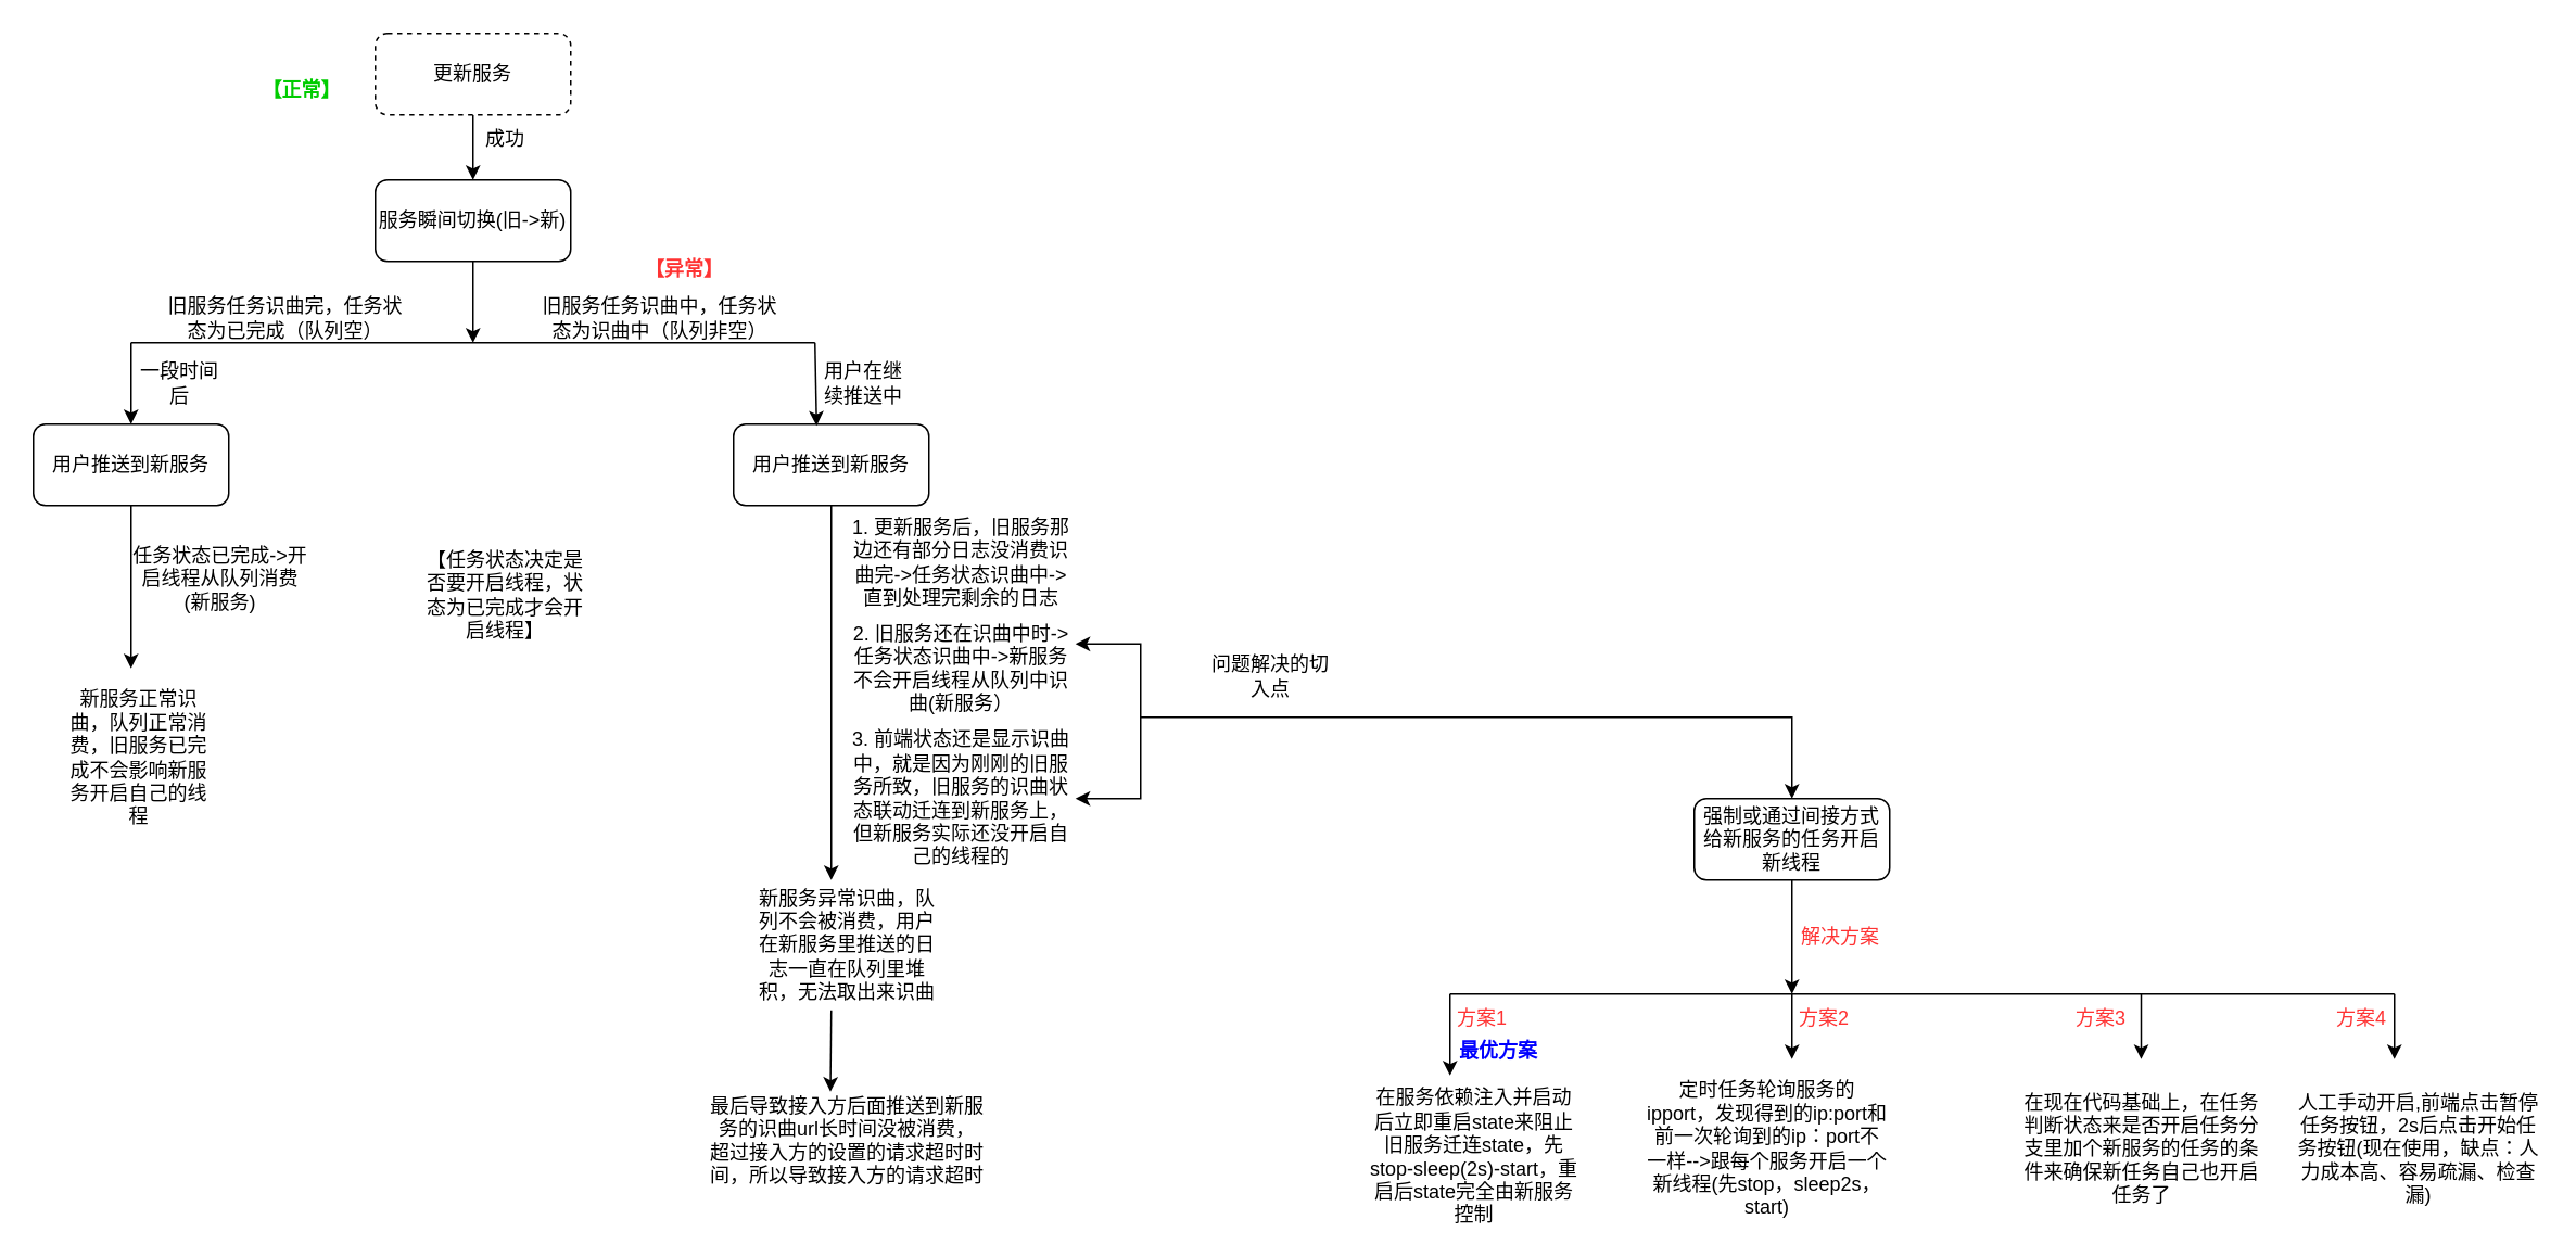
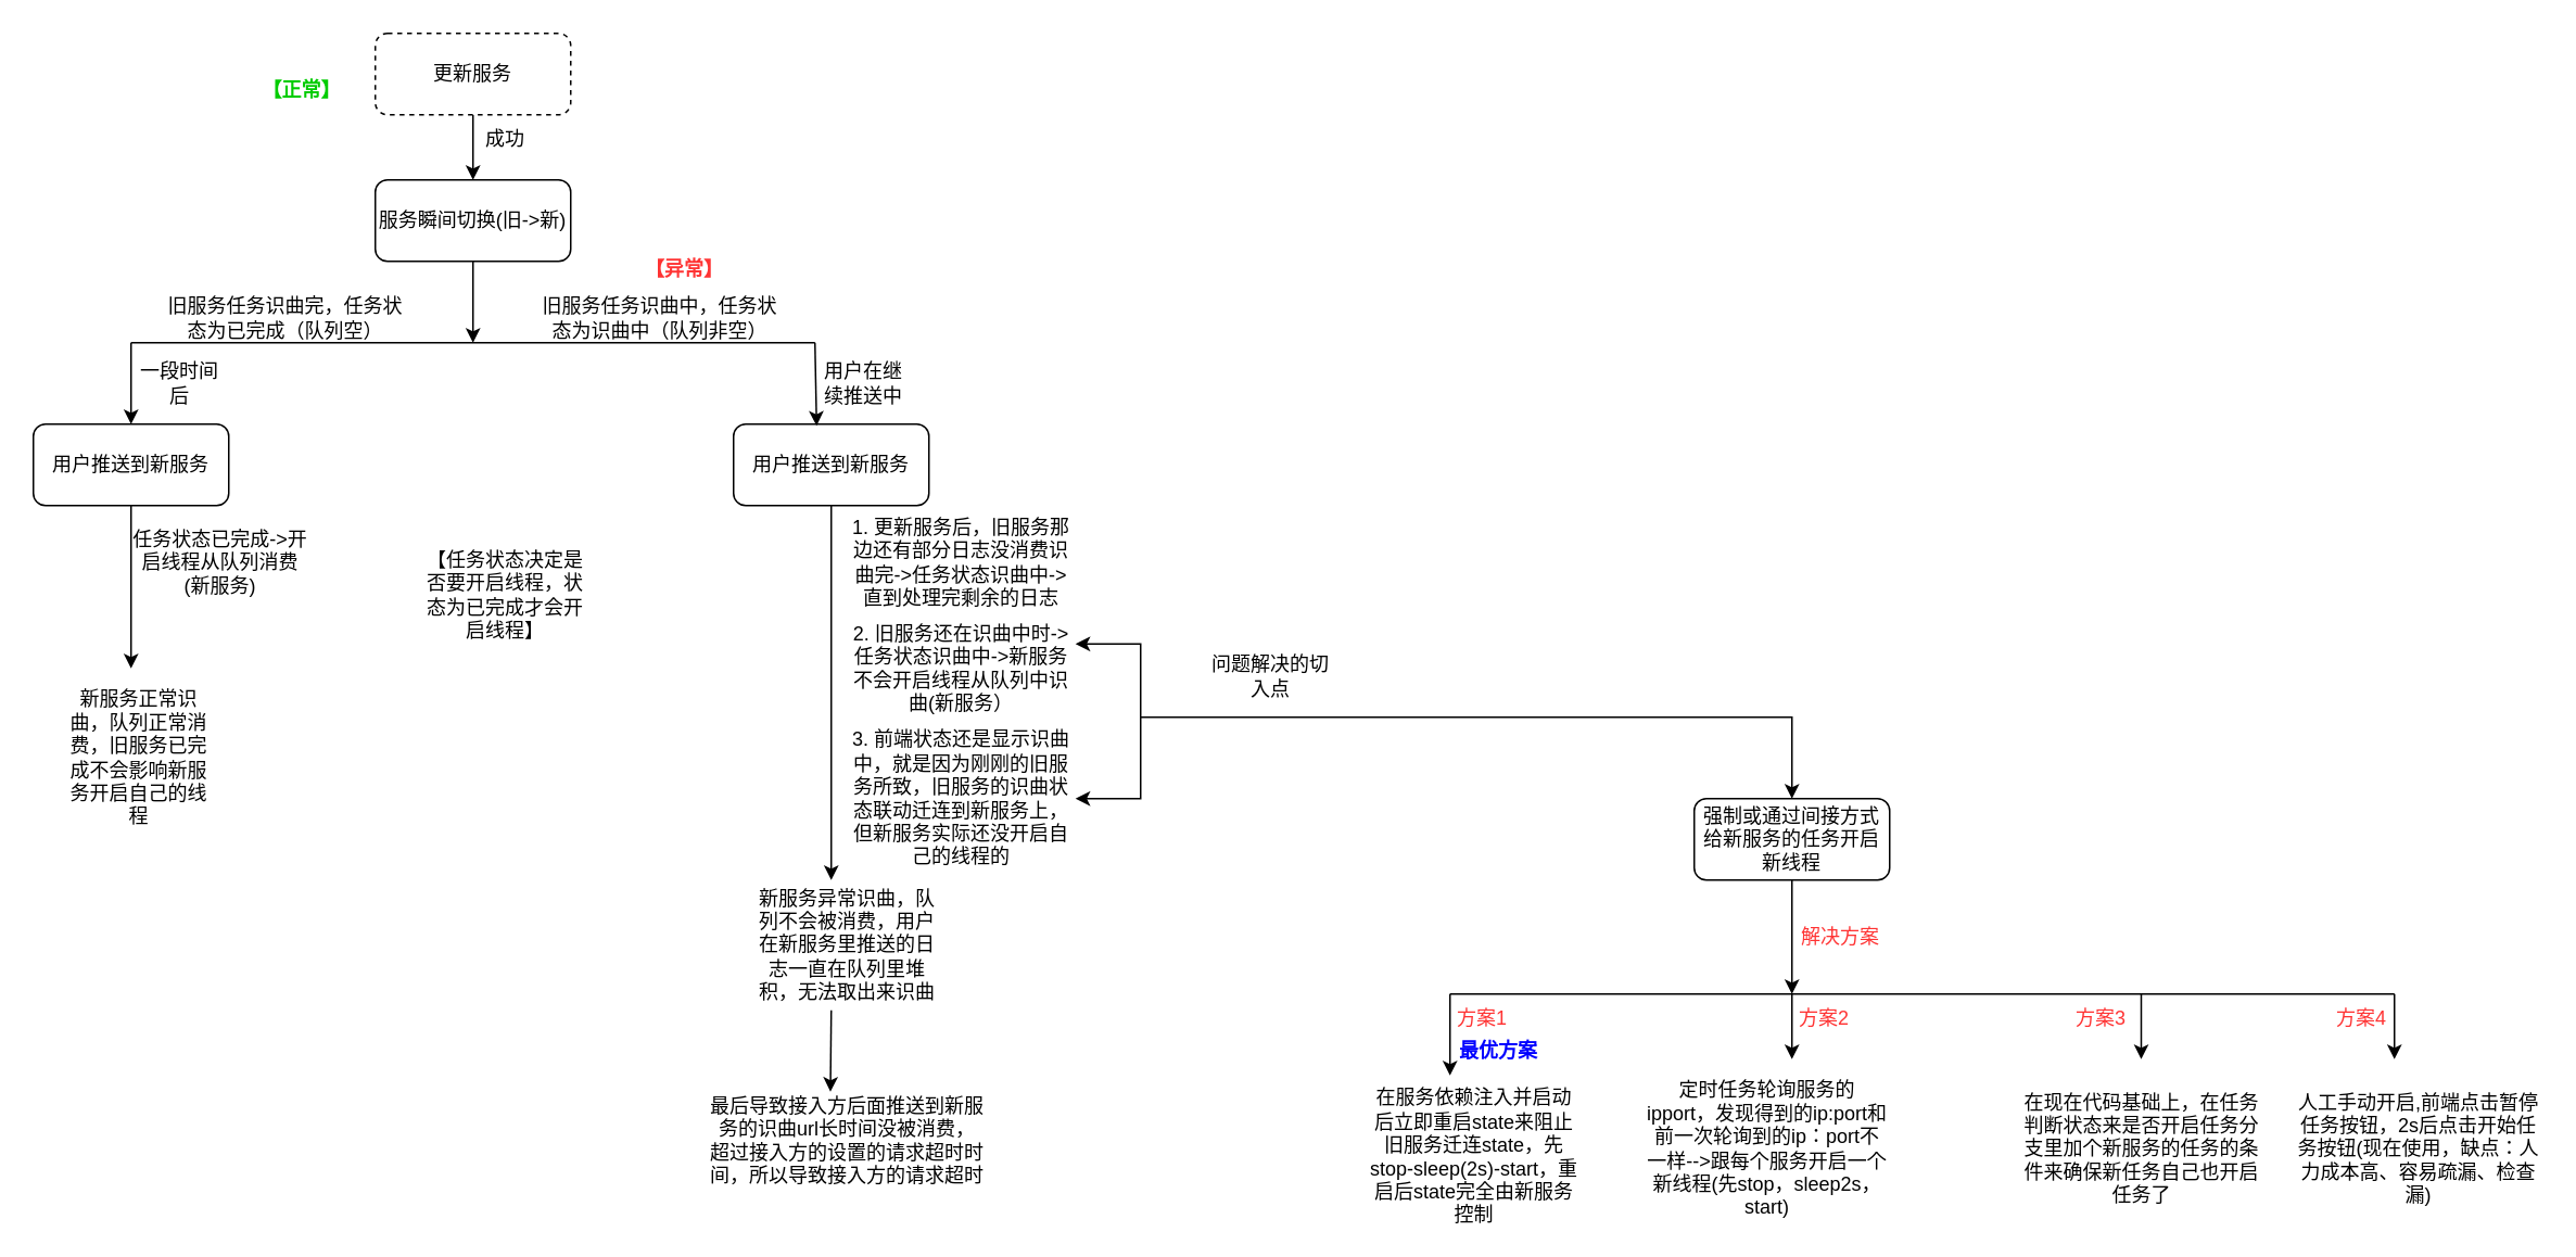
  <mxCell id="0" />
  <mxCell id="1" parent="0" />
  <mxCell id="2" value="" style="edgeStyle=orthogonalEdgeStyle;rounded=0;orthogonalLoop=1;jettySize=auto;html=1;" parent="1" source="3" edge="1"><mxGeometry relative="1" as="geometry"><mxPoint x="290" y="110" as="targetPoint" /></mxGeometry></mxCell>
  <mxCell id="3" value="更新服务" style="rounded=1;whiteSpace=wrap;html=1;dashed=1;" parent="1" vertex="1"><mxGeometry x="230" y="20" width="120" height="50" as="geometry" /></mxCell>
  <mxCell id="4" value="用户推送到新服务" style="rounded=1;whiteSpace=wrap;html=1;" parent="1" vertex="1"><mxGeometry x="450" y="260" width="120" height="50" as="geometry" /></mxCell>
  <mxCell id="5" value="用户推送到新服务" style="rounded=1;whiteSpace=wrap;html=1;" parent="1" vertex="1"><mxGeometry x="20" y="260" width="120" height="50" as="geometry" /></mxCell>
  <mxCell id="6" value="成功" style="text;html=1;strokeColor=none;fillColor=none;align=center;verticalAlign=middle;whiteSpace=wrap;rounded=0;" parent="1" vertex="1"><mxGeometry x="280" y="70" width="60" height="30" as="geometry" /></mxCell>
  <mxCell id="7" value="" style="endArrow=none;html=1;rounded=0;" parent="1" edge="1"><mxGeometry width="50" height="50" relative="1" as="geometry"><mxPoint x="80" y="210" as="sourcePoint" /><mxPoint x="500" y="210" as="targetPoint" /></mxGeometry></mxCell>
  <mxCell id="8" value="" style="endArrow=classic;html=1;rounded=0;entryX=0.5;entryY=0;entryDx=0;entryDy=0;" parent="1" target="5" edge="1"><mxGeometry width="50" height="50" relative="1" as="geometry"><mxPoint x="80" y="210" as="sourcePoint" /><mxPoint x="450" y="440" as="targetPoint" /></mxGeometry></mxCell>
  <mxCell id="9" value="" style="endArrow=classic;html=1;rounded=0;entryX=0.425;entryY=0.02;entryDx=0;entryDy=0;entryPerimeter=0;" parent="1" target="4" edge="1"><mxGeometry width="50" height="50" relative="1" as="geometry"><mxPoint x="500" y="210" as="sourcePoint" /><mxPoint x="450" y="440" as="targetPoint" /></mxGeometry></mxCell>
  <mxCell id="10" value="旧服务任务识曲完，任务状态为已完成（队列空）" style="text;html=1;strokeColor=none;fillColor=none;align=center;verticalAlign=middle;whiteSpace=wrap;rounded=0;" parent="1" vertex="1"><mxGeometry x="100" y="180" width="150" height="30" as="geometry" /></mxCell>
  <mxCell id="11" value="服务瞬间切换(旧-&amp;gt;新)" style="rounded=1;whiteSpace=wrap;html=1;" parent="1" vertex="1"><mxGeometry x="230" y="110" width="120" height="50" as="geometry" /></mxCell>
  <mxCell id="12" value="" style="endArrow=classic;html=1;rounded=0;exitX=0.5;exitY=1;exitDx=0;exitDy=0;" parent="1" source="11" edge="1"><mxGeometry width="50" height="50" relative="1" as="geometry"><mxPoint x="400" y="290" as="sourcePoint" /><mxPoint x="290" y="210" as="targetPoint" /></mxGeometry></mxCell>
  <mxCell id="13" value="旧服务任务识曲中，任务状态为识曲中（队列非空）" style="text;html=1;strokeColor=none;fillColor=none;align=center;verticalAlign=middle;whiteSpace=wrap;rounded=0;" parent="1" vertex="1"><mxGeometry x="330" y="180" width="150" height="30" as="geometry" /></mxCell>
  <mxCell id="14" value="&lt;b&gt;&lt;font color=&quot;#00cc00&quot;&gt;【正常】&lt;/font&gt;&lt;/b&gt;" style="text;html=1;strokeColor=none;fillColor=none;align=center;verticalAlign=middle;whiteSpace=wrap;rounded=0;" parent="1" vertex="1"><mxGeometry x="155" y="40" width="60" height="30" as="geometry" /></mxCell>
  <mxCell id="15" value="&lt;font color=&quot;#ff3333&quot;&gt;&lt;b&gt;【异常】&lt;/b&gt;&lt;/font&gt;" style="text;html=1;strokeColor=none;fillColor=none;align=center;verticalAlign=middle;whiteSpace=wrap;rounded=0;" parent="1" vertex="1"><mxGeometry x="390" y="150" width="60" height="30" as="geometry" /></mxCell>
  <mxCell id="16" value="新服务正常识曲，队列正常消费，旧服务已完成不会影响新服务开启自己的线程" style="text;html=1;strokeColor=none;fillColor=none;align=center;verticalAlign=middle;whiteSpace=wrap;rounded=0;" parent="1" vertex="1"><mxGeometry x="40" y="450" width="90" height="30" as="geometry" /></mxCell>
  <mxCell id="17" value="一段时间后" style="text;html=1;strokeColor=none;fillColor=none;align=center;verticalAlign=middle;whiteSpace=wrap;rounded=0;" parent="1" vertex="1"><mxGeometry x="80" y="220" width="60" height="30" as="geometry" /></mxCell>
  <mxCell id="18" value="用户在继续推送中" style="text;html=1;strokeColor=none;fillColor=none;align=center;verticalAlign=middle;whiteSpace=wrap;rounded=0;" parent="1" vertex="1"><mxGeometry x="500" y="220" width="60" height="30" as="geometry" /></mxCell>
  <mxCell id="19" value="" style="endArrow=classic;html=1;rounded=0;exitX=0.5;exitY=1;exitDx=0;exitDy=0;" parent="1" source="5" edge="1"><mxGeometry width="50" height="50" relative="1" as="geometry"><mxPoint x="400" y="240" as="sourcePoint" /><mxPoint x="80" y="410" as="targetPoint" /></mxGeometry></mxCell>
- <mxCell id="20" value="任务状态已完成-&amp;gt;开启线程从队列消费(新服务)" style="text;html=1;strokeColor=none;fillColor=none;align=center;verticalAlign=middle;whiteSpace=wrap;rounded=0;" parent="1" vertex="1"><mxGeometry x="80" y="340" width="110" height="30" as="geometry" /></mxCell>
+ <mxCell id="20" value="任务状态已完成-&amp;gt;开启线程从队列消费(新服务)" style="text;html=1;strokeColor=none;fillColor=none;align=center;verticalAlign=middle;whiteSpace=wrap;rounded=0;" parent="1" vertex="1"><mxGeometry x="80" y="330" width="110" height="30" as="geometry" /></mxCell>
  <mxCell id="21" value="新服务异常识曲，队列不会被消费，用户在新服务里推送的日志一直在队列里堆积，无法取出来识曲" style="text;html=1;strokeColor=none;fillColor=none;align=center;verticalAlign=middle;whiteSpace=wrap;rounded=0;" parent="1" vertex="1"><mxGeometry x="460" y="560" width="120" height="40" as="geometry" /></mxCell>
  <mxCell id="22" value="" style="endArrow=classic;html=1;rounded=0;exitX=0.5;exitY=1;exitDx=0;exitDy=0;" parent="1" source="4" edge="1"><mxGeometry width="50" height="50" relative="1" as="geometry"><mxPoint x="400" y="240" as="sourcePoint" /><mxPoint x="510" y="540" as="targetPoint" /></mxGeometry></mxCell>
  <mxCell id="23" value="2. 旧服务还在识曲中时-&amp;gt;任务状态识曲中-&amp;gt;新服务不会开启线程从队列中识曲(新服务）" style="text;html=1;strokeColor=none;fillColor=none;align=center;verticalAlign=middle;whiteSpace=wrap;rounded=0;" parent="1" vertex="1"><mxGeometry x="520" y="380" width="140" height="60" as="geometry" /></mxCell>
  <mxCell id="24" value="【任务状态决定是否要开启线程，状态为已完成才会开启线程】" style="text;html=1;strokeColor=none;fillColor=none;align=center;verticalAlign=middle;whiteSpace=wrap;rounded=0;" parent="1" vertex="1"><mxGeometry x="260" y="350" width="100" height="30" as="geometry" /></mxCell>
  <mxCell id="25" value="1. 更新服务后，旧服务那边还有部分日志没消费识曲完-&amp;gt;任务状态识曲中-&amp;gt;直到处理完剩余的日志" style="text;html=1;strokeColor=none;fillColor=none;align=center;verticalAlign=middle;whiteSpace=wrap;rounded=0;" parent="1" vertex="1"><mxGeometry x="520" y="310" width="140" height="70" as="geometry" /></mxCell>
  <mxCell id="26" value="" style="endArrow=classic;html=1;rounded=0;" parent="1" edge="1"><mxGeometry width="50" height="50" relative="1" as="geometry"><mxPoint x="700" y="440" as="sourcePoint" /><mxPoint x="1100" y="490" as="targetPoint" /><Array as="points"><mxPoint x="1100" y="440" /></Array></mxGeometry></mxCell>
  <mxCell id="27" value="" style="endArrow=classic;html=1;rounded=0;" parent="1" edge="1"><mxGeometry width="50" height="50" relative="1" as="geometry"><mxPoint x="510" y="620" as="sourcePoint" /><mxPoint x="509.5" y="670" as="targetPoint" /></mxGeometry></mxCell>
  <mxCell id="28" value="最后导致接入方后面推送到新服务的识曲url长时间没被消费，超过接入方的设置的请求超时时间，所以导致接入方的请求超时" style="text;html=1;strokeColor=none;fillColor=none;align=center;verticalAlign=middle;whiteSpace=wrap;rounded=0;" parent="1" vertex="1"><mxGeometry x="435" y="670" width="170" height="60" as="geometry" /></mxCell>
  <mxCell id="29" value="问题解决的切入点" style="text;html=1;strokeColor=none;fillColor=none;align=center;verticalAlign=middle;whiteSpace=wrap;rounded=0;" parent="1" vertex="1"><mxGeometry x="740" y="400" width="80" height="30" as="geometry" /></mxCell>
  <mxCell id="30" value="强制或通过间接方式给新服务的任务开启新线程" style="rounded=1;whiteSpace=wrap;html=1;" parent="1" vertex="1"><mxGeometry x="1040" y="490" width="120" height="50" as="geometry" /></mxCell>
  <mxCell id="31" value="3. 前端状态还是显示识曲中，就是因为刚刚的旧服务所致，旧服务的识曲状态联动迁连到新服务上，但新服务实际还没开启自己的线程的" style="text;html=1;strokeColor=none;fillColor=none;align=center;verticalAlign=middle;whiteSpace=wrap;rounded=0;" parent="1" vertex="1"><mxGeometry x="520" y="460" width="140" height="60" as="geometry" /></mxCell>
  <mxCell id="32" value="" style="endArrow=classic;startArrow=classic;html=1;rounded=0;entryX=1;entryY=0.25;entryDx=0;entryDy=0;exitX=1;exitY=0.5;exitDx=0;exitDy=0;exitPerimeter=0;" parent="1" source="31" target="23" edge="1"><mxGeometry width="50" height="50" relative="1" as="geometry"><mxPoint x="670" y="490" as="sourcePoint" /><mxPoint x="690" y="330" as="targetPoint" /><Array as="points"><mxPoint x="700" y="490" /><mxPoint x="700" y="395" /></Array></mxGeometry></mxCell>
  <mxCell id="33" value="" style="endArrow=classic;html=1;rounded=0;exitX=0.5;exitY=1;exitDx=0;exitDy=0;" parent="1" source="30" edge="1"><mxGeometry width="50" height="50" relative="1" as="geometry"><mxPoint x="400" y="460" as="sourcePoint" /><mxPoint x="1100" y="610" as="targetPoint" /></mxGeometry></mxCell>
  <mxCell id="34" value="" style="endArrow=none;html=1;rounded=0;fontColor=#FF3333;" parent="1" edge="1"><mxGeometry width="50" height="50" relative="1" as="geometry"><mxPoint x="890" y="610" as="sourcePoint" /><mxPoint x="1470" y="610" as="targetPoint" /></mxGeometry></mxCell>
  <mxCell id="35" value="" style="endArrow=classic;html=1;rounded=0;fontColor=#FF3333;" parent="1" edge="1"><mxGeometry width="50" height="50" relative="1" as="geometry"><mxPoint x="890" y="610" as="sourcePoint" /><mxPoint x="890" y="660" as="targetPoint" /></mxGeometry></mxCell>
  <mxCell id="36" value="" style="endArrow=classic;html=1;rounded=0;fontColor=#FF3333;" parent="1" edge="1"><mxGeometry width="50" height="50" relative="1" as="geometry"><mxPoint x="1100" y="610" as="sourcePoint" /><mxPoint x="1100" y="650" as="targetPoint" /></mxGeometry></mxCell>
  <mxCell id="37" value="解决方案" style="text;html=1;strokeColor=none;fillColor=none;align=center;verticalAlign=middle;whiteSpace=wrap;rounded=0;fontColor=#FF3333;" parent="1" vertex="1"><mxGeometry x="1100" y="560" width="60" height="30" as="geometry" /></mxCell>
  <mxCell id="38" value="方案1" style="text;html=1;strokeColor=none;fillColor=none;align=center;verticalAlign=middle;whiteSpace=wrap;rounded=0;fontColor=#FF3333;" parent="1" vertex="1"><mxGeometry x="880" y="610" width="60" height="30" as="geometry" /></mxCell>
  <mxCell id="39" value="方案2" style="text;html=1;strokeColor=none;fillColor=none;align=center;verticalAlign=middle;whiteSpace=wrap;rounded=0;fontColor=#FF3333;" parent="1" vertex="1"><mxGeometry x="1090" y="610" width="60" height="30" as="geometry" /></mxCell>
  <mxCell id="40" value="定时任务轮询服务的ipport，发现得到的ip:port和前一次轮询到的ip：port不一样--&amp;gt;跟每个服务开启一个新线程(先stop，sleep2s，start)" style="text;html=1;strokeColor=none;fillColor=none;align=center;verticalAlign=middle;whiteSpace=wrap;rounded=0;fontColor=#000000;" parent="1" vertex="1"><mxGeometry x="1010" y="660" width="150" height="90" as="geometry" /></mxCell>
  <mxCell id="41" value="人工手动开启,前端点击暂停任务按钮，2s后点击开始任务按钮(现在使用，缺点：人力成本高、容易疏漏、检查漏)" style="text;html=1;strokeColor=none;fillColor=none;align=center;verticalAlign=middle;whiteSpace=wrap;rounded=0;fontColor=#000000;" parent="1" vertex="1"><mxGeometry x="1410" y="660" width="150" height="90" as="geometry" /></mxCell>
  <mxCell id="42" value="" style="endArrow=classic;html=1;rounded=0;fontColor=#FF3333;" parent="1" edge="1"><mxGeometry width="50" height="50" relative="1" as="geometry"><mxPoint x="1314.5" y="610" as="sourcePoint" /><mxPoint x="1314.5" y="650" as="targetPoint" /></mxGeometry></mxCell>
  <mxCell id="43" value="在现在代码基础上，在任务判断状态来是否开启任务分支里加个新服务的任务的条件来确保新任务自己也开启任务了" style="text;html=1;strokeColor=none;fillColor=none;align=center;verticalAlign=middle;whiteSpace=wrap;rounded=0;fontColor=#000000;" parent="1" vertex="1"><mxGeometry x="1240" y="660" width="150" height="90" as="geometry" /></mxCell>
  <mxCell id="44" value="方案3" style="text;html=1;strokeColor=none;fillColor=none;align=center;verticalAlign=middle;whiteSpace=wrap;rounded=0;fontColor=#FF3333;" parent="1" vertex="1"><mxGeometry x="1260" y="610" width="60" height="30" as="geometry" /></mxCell>
  <mxCell id="45" value="" style="endArrow=classic;html=1;rounded=0;fontColor=#FF3333;" edge="1" parent="1"><mxGeometry width="50" height="50" relative="1" as="geometry"><mxPoint x="1470" y="610" as="sourcePoint" /><mxPoint x="1470" y="650" as="targetPoint" /></mxGeometry></mxCell>
  <mxCell id="46" value="方案4" style="text;html=1;strokeColor=none;fillColor=none;align=center;verticalAlign=middle;whiteSpace=wrap;rounded=0;fontColor=#FF3333;" vertex="1" parent="1"><mxGeometry x="1420" y="610" width="60" height="30" as="geometry" /></mxCell>
  <mxCell id="47" value="&lt;span&gt;在服务依赖注入并启动后立即重启state来阻止旧服务迁连state，先stop-sleep(2s)-start，重启后state完全由新服务控制&lt;/span&gt;" style="text;html=1;strokeColor=none;fillColor=none;align=center;verticalAlign=middle;whiteSpace=wrap;rounded=0;" vertex="1" parent="1"><mxGeometry x="840" y="680" width="130" height="60" as="geometry" /></mxCell>
  <mxCell id="48" value="&lt;b&gt;&lt;font color=&quot;#0000ff&quot;&gt;最优方案&lt;/font&gt;&lt;/b&gt;" style="text;html=1;strokeColor=none;fillColor=none;align=center;verticalAlign=middle;whiteSpace=wrap;rounded=0;" vertex="1" parent="1"><mxGeometry x="890" y="630" width="60" height="30" as="geometry" /></mxCell>
